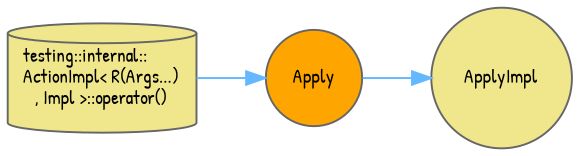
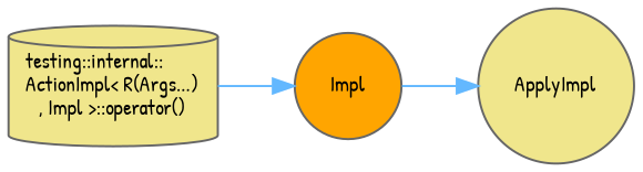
  digraph {
    rankdir=RL
    fontname="Patrick Hand"
    node [color=grey40 fillcolor=khaki fontname="Patrick Hand" fontsize=10 shape=circle style=filled]
    edge [color=steelblue1 dir=back fontname="Patrick Hand" fontsize=10 labelfontname=Helvetica labelfontsize=10 style=solid]
    n1 [color=gray40 fontcolor=black height=0.2 label=ApplyImpl width=0.4]
-   n2 [fillcolor=orange height=0.2 label=Apply width=0.4]
+   n2 [fillcolor=orange height=0.2 label=Impl width=0.4]
    n3 [height=0.2 label="testing::internal::\lActionImpl\< R(Args...)\l, Impl \>::operator()" shape=cylinder width=0.4]
    n1 -> n2
    n2 -> n3
  }
